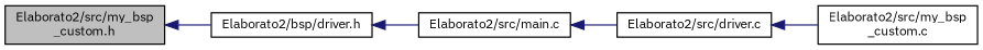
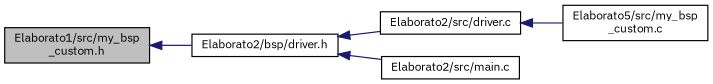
  digraph {
    fontname="IBM Plex Sans"
    rankdir=LR
    node [color=black fillcolor=white fontname="IBM Plex Sans" fontsize=10 shape=record style=filled]
    edge [color=midnightblue dir=back fontname="IBM Plex Sans" fontsize=10 labelfontname=Helvetica labelfontsize=10 style=solid]
-   n1 [fillcolor=grey75 fontcolor=black height=0.2 label="Elaborato2/src/my_bsp\l_custom.h" width=0.4]
+   n1 [fillcolor=grey75 fontcolor=black height=0.2 label="Elaborato1/src/my_bsp\l_custom.h" width=0.4]
    n2 [height=0.2 label="Elaborato2/bsp/driver.h" width=0.4]
    n3 [height=0.2 label="Elaborato2/src/driver.c" width=0.4]
    n4 [height=0.2 label="Elaborato2/src/main.c" width=0.4]
-   n5 [height=0.2 label="Elaborato2/src/my_bsp\l_custom.c" width=0.4]
+   n5 [height=0.2 label="Elaborato5/src/my_bsp\l_custom.c" width=0.4]
    n1 -> n2
-   n4 -> n3
+   n2 -> n3
    n2 -> n4
    n3 -> n5
  }
